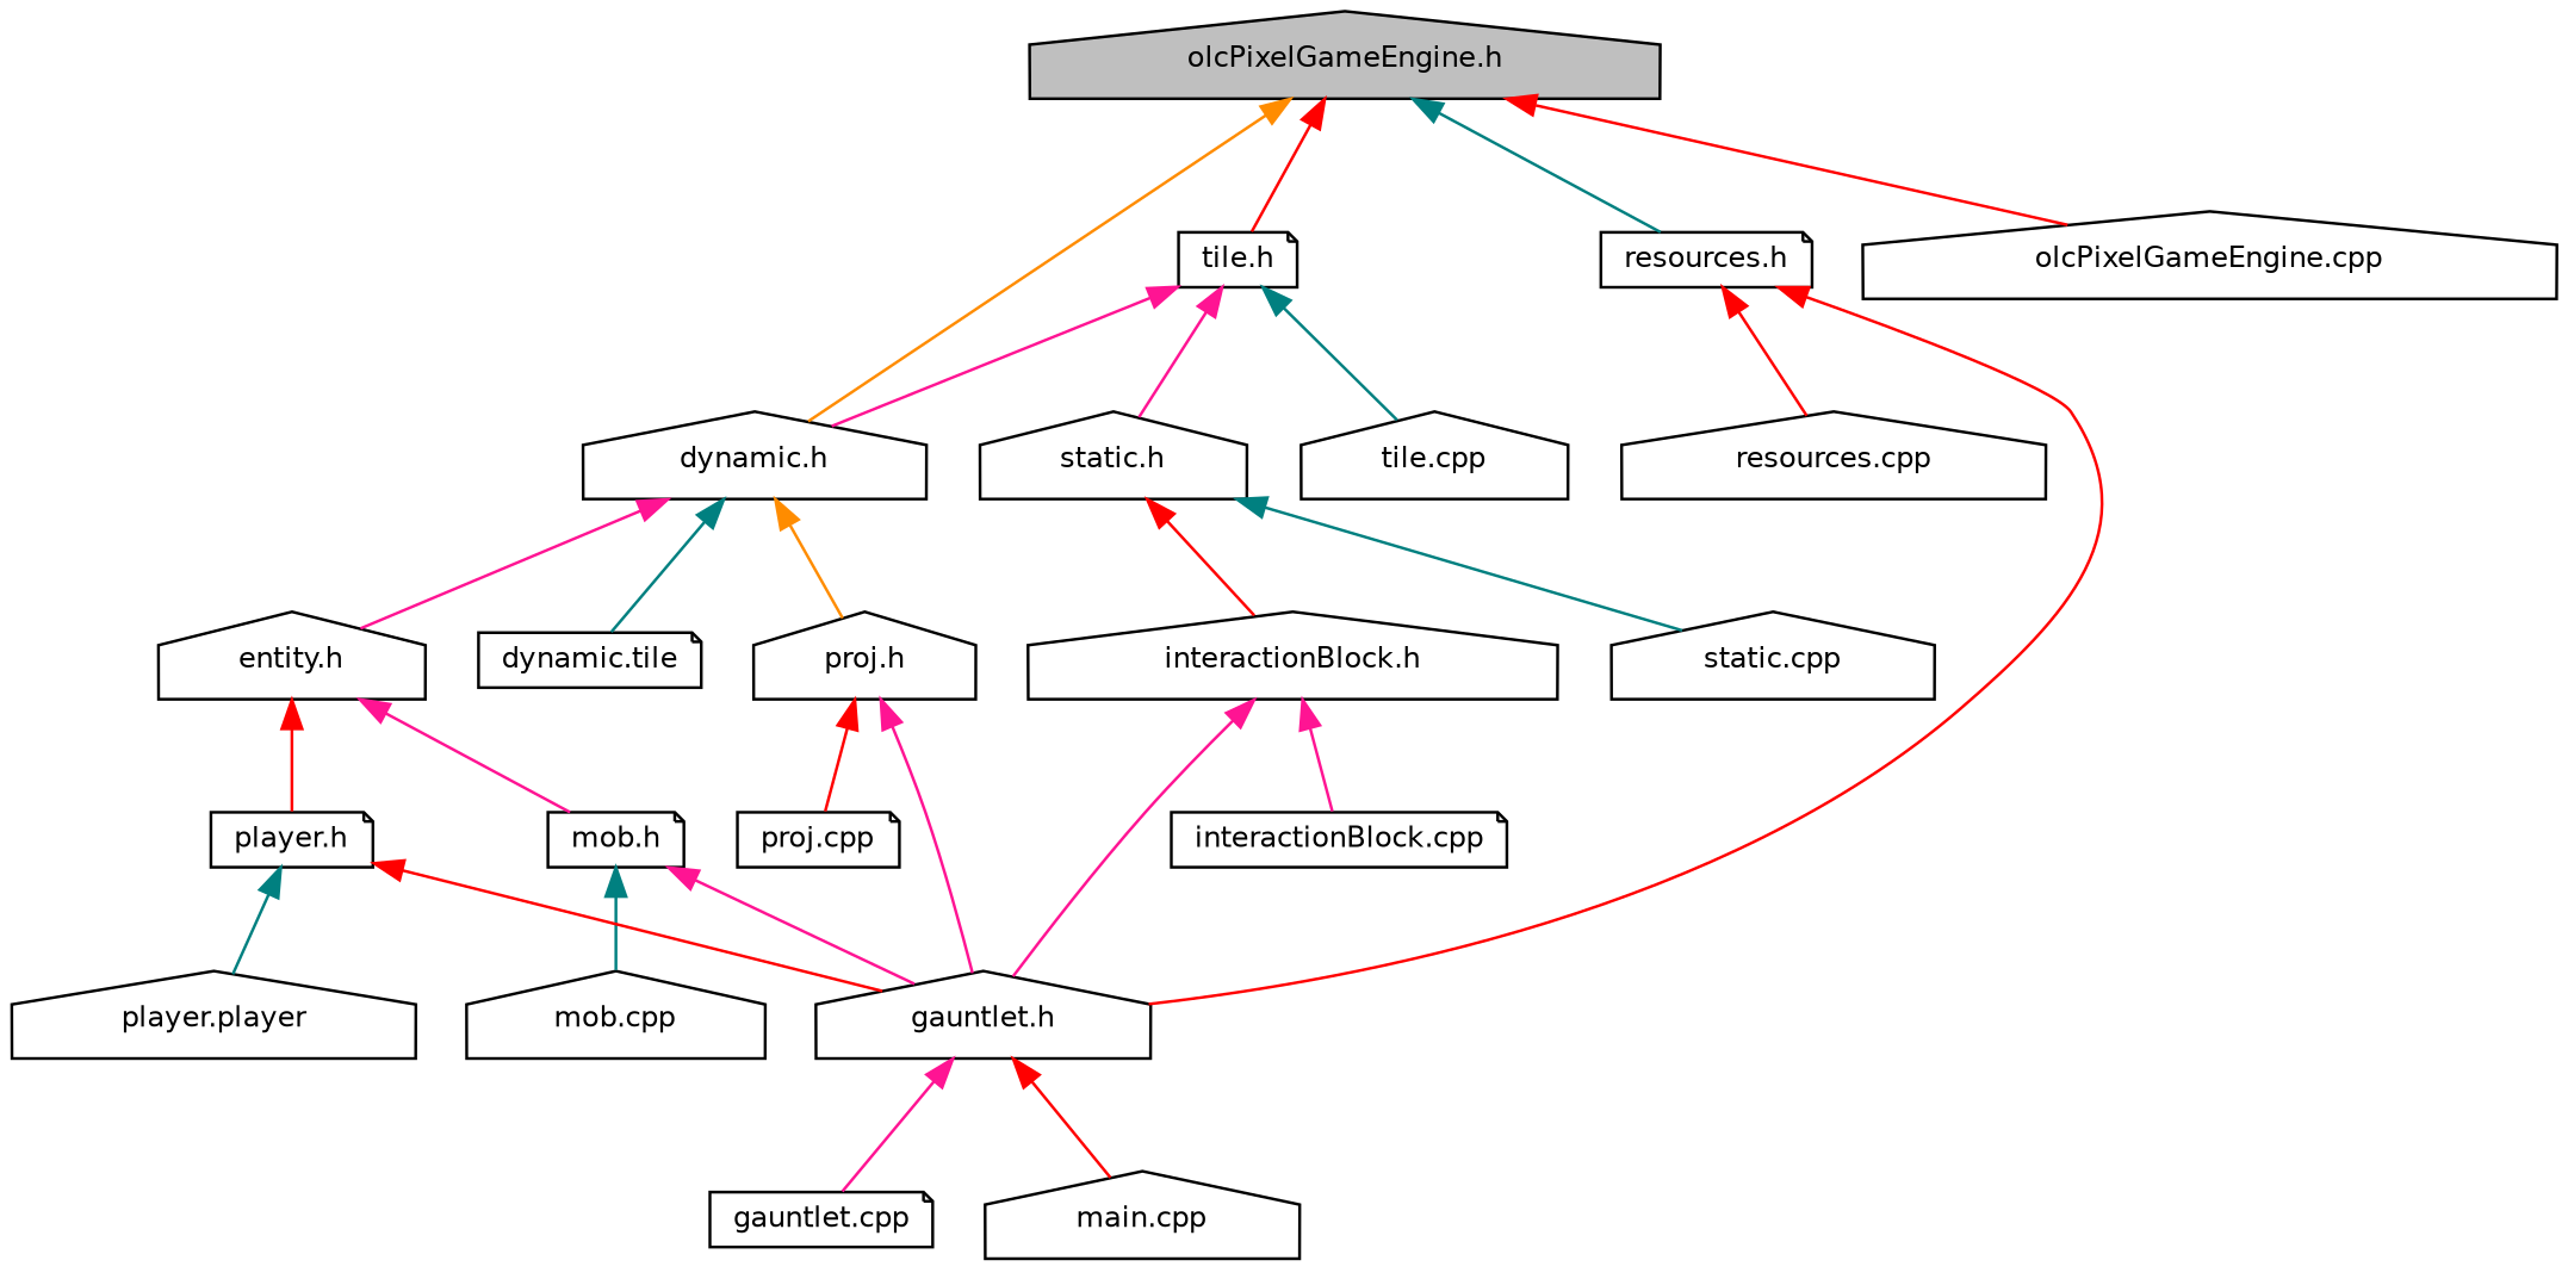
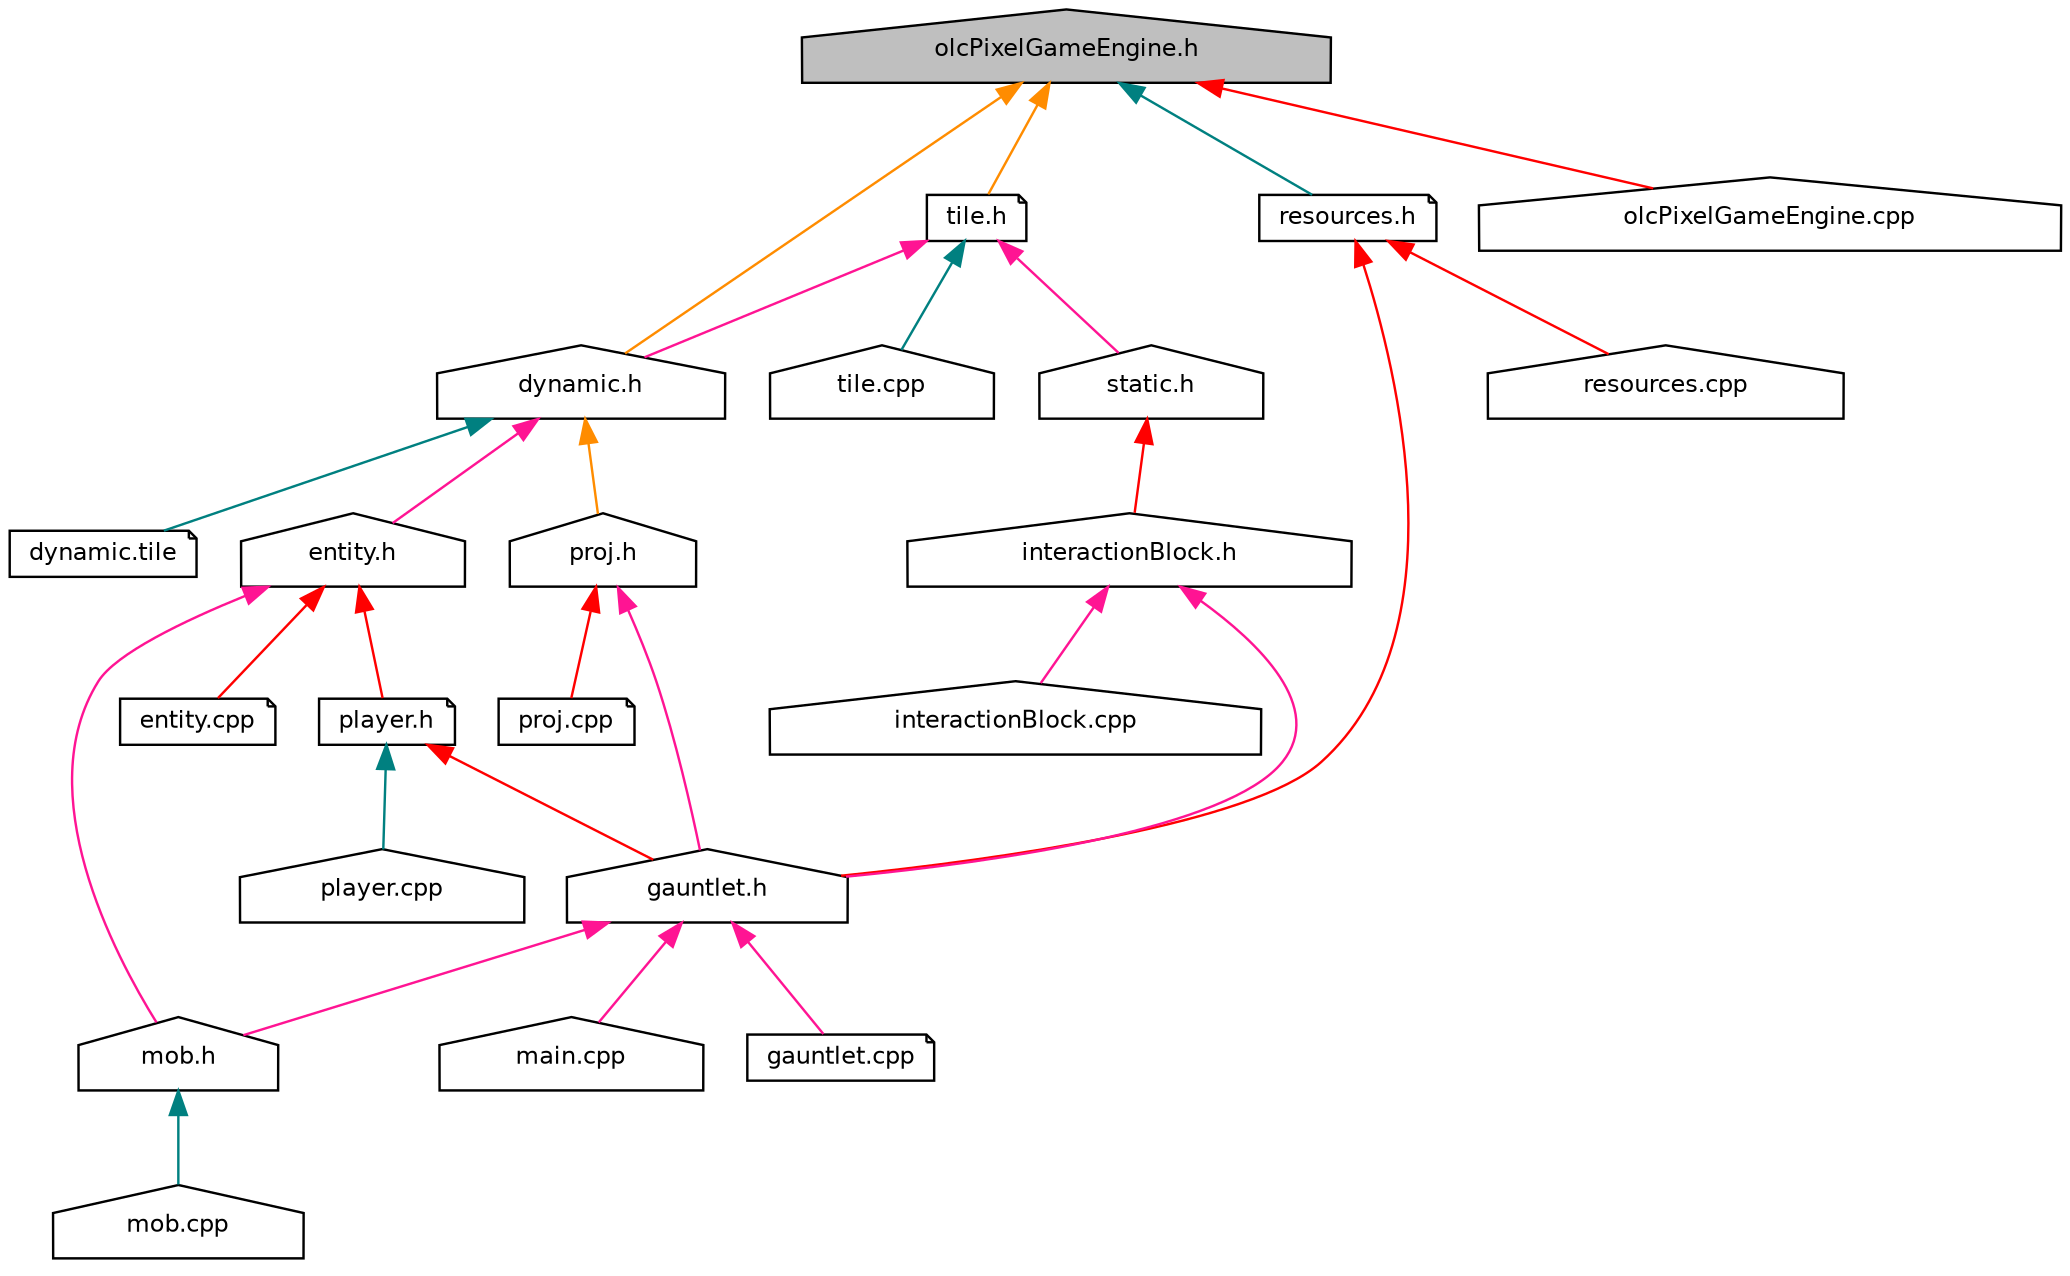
  digraph {
    fontname="DejaVu Sans"
    node [color=black fillcolor=white fontname="DejaVu Sans" fontsize=10 shape=house style=filled]
    edge [color=deeppink dir=back fontname="DejaVu Sans" fontsize=10 labelfontname=Helvetica labelfontsize=10 style=solid]
    n1 [fillcolor=grey75 fontcolor=black height=0.2 label="olcPixelGameEngine.h" width=0.4]
    n2 [height=0.2 label="dynamic.h" width=0.4]
    n3 [height=0.2 label="olcPixelGameEngine.cpp" width=0.4]
    n4 [height=0.2 label="resources.h" shape=note width=0.4]
    n5 [height=0.2 label="tile.h" shape=note width=0.4]
    n6 [height=0.2 label="dynamic.tile" shape=note width=0.4]
    n7 [height=0.2 label="entity.h" width=0.4]
    n8 [height=0.2 label="proj.h" width=0.4]
    n9 [height=0.2 label="gauntlet.h" width=0.4]
    n10 [height=0.2 label="resources.cpp" width=0.4]
    n11 [height=0.2 label="static.h" width=0.4]
    n12 [height=0.2 label="tile.cpp" width=0.4]
-   n14 [height=0.2 label="mob.h" shape=note width=0.4]
+   n13 [height=0.2 label="entity.cpp" shape=note width=0.4]
+   n14 [height=0.2 label="mob.h" width=0.4]
    n15 [height=0.2 label="player.h" shape=note width=0.4]
    n16 [height=0.2 label="proj.cpp" shape=note width=0.4]
    n17 [height=0.2 label="mob.cpp" width=0.4]
-   n18 [height=0.2 label="player.player" width=0.4]
+   n18 [height=0.2 label="player.cpp" width=0.4]
    n19 [height=0.2 label="gauntlet.cpp" shape=note width=0.4]
    n20 [height=0.2 label="main.cpp" width=0.4]
    n21 [height=0.2 label="interactionBlock.h" width=0.4]
-   n22 [height=0.2 label="static.cpp" width=0.4]
-   n23 [height=0.2 label="interactionBlock.cpp" shape=note width=0.4]
+   n23 [height=0.2 label="interactionBlock.cpp" width=0.4]
    n1 -> n2 [color=darkorange]
    n1 -> n3 [color=red]
    n1 -> n4 [color=teal]
-   n1 -> n5 [color=red]
+   n1 -> n5 [color=darkorange]
    n2 -> n6 [color=teal]
    n2 -> n7
    n2 -> n8 [color=darkorange]
    n4 -> n9 [color=red]
    n4 -> n10 [color=red]
    n5 -> n2
    n5 -> n11
    n5 -> n12 [color=teal]
+   n7 -> n13 [color=red]
    n7 -> n14
    n7 -> n15 [color=red]
    n8 -> n9
    n8 -> n16 [color=red]
    n9 -> n19
-   n9 -> n20 [color=red]
+   n9 -> n20
    n11 -> n21 [color=red]
-   n11 -> n22 [color=teal]
-   n14 -> n9
+   n9 -> n14
    n14 -> n17 [color=teal]
    n15 -> n9 [color=red]
    n15 -> n18 [color=teal]
    n21 -> n9
    n21 -> n23
  }
